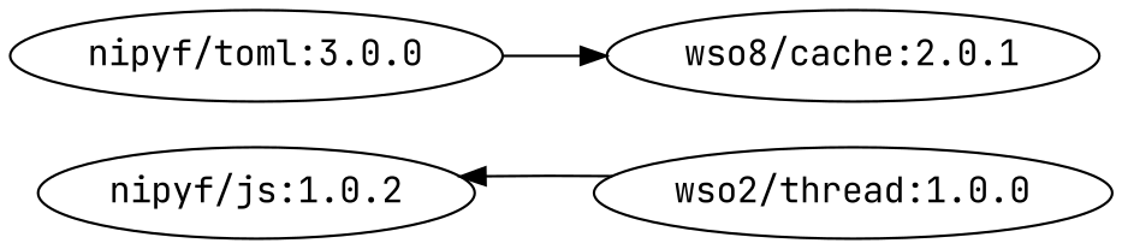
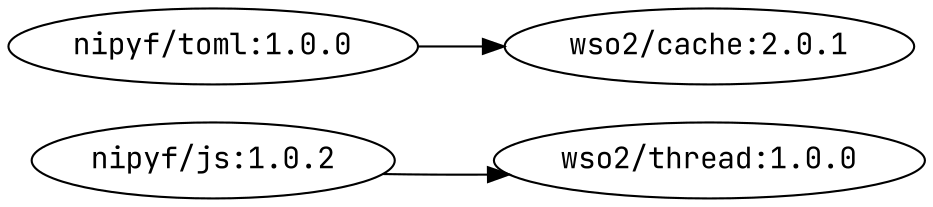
  digraph {
    fontname="JetBrains Mono"
    rankdir=LR
    node [fontname="JetBrains Mono"]
    edge [fontname="JetBrains Mono"]
    "nipyf/js:1.0.2"
    "wso2/thread:1.0.0"
-   "nipyf/toml:1.0.0" [label="nipyf/toml:3.0.0"]
-   "wso2/cache:2.0.1" [label="wso8/cache:2.0.1"]
-   "wso2/thread:1.0.0" -> "nipyf/js:1.0.2"
+   "nipyf/toml:1.0.0"
+   "wso2/cache:2.0.1"
+   "nipyf/js:1.0.2" -> "wso2/thread:1.0.0"
    "nipyf/toml:1.0.0" -> "wso2/cache:2.0.1"
  }
